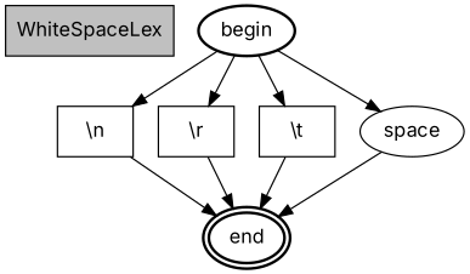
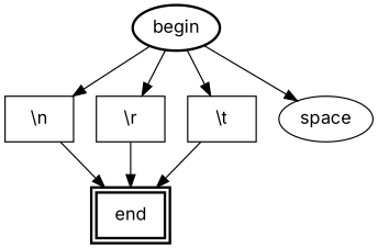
  digraph {
    fontname=Inter
    node [fontname=Inter shape=box]
    edge [fontname=Inter]
-   n1 [fillcolor=grey label=WhiteSpaceLex style=filled]
    n2 [label="\\n"]
-   end [peripheries=2 shape=ellipse style=bold]
+   end [peripheries=2 style=bold]
    n4 [label="\\r"]
    n5 [label="\\t"]
    n6 [label=space shape=ellipse]
    begin [shape=ellipse style=bold]
    n2 -> end
    n4 -> end
    n5 -> end
-   n6 -> end
    begin -> n2
    begin -> n4
    begin -> n5
    begin -> n6
  }
